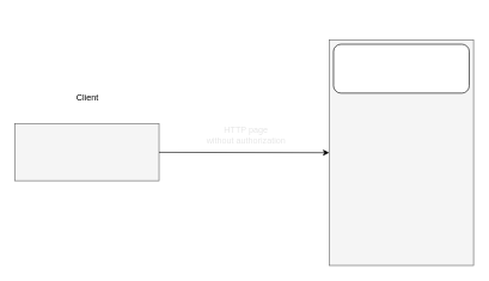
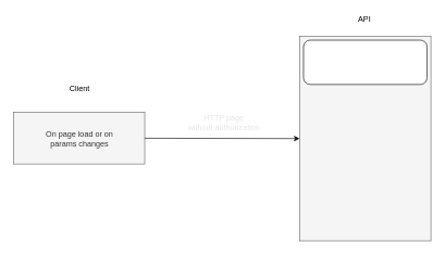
  <mxCell id="0" />
  <mxCell id="1" parent="0" />
  <mxCell id="2" value="" style="rounded=0;whiteSpace=wrap;html=1;fillColor=#f5f5f5;fontColor=#333333;strokeColor=#666666;" parent="1" vertex="1"><mxGeometry x="20" y="172" width="201" height="79" as="geometry" /></mxCell>
  <mxCell id="3" value="Client" style="text;html=1;align=center;verticalAlign=middle;resizable=0;points=[];autosize=1;strokeColor=none;fillColor=none;" parent="1" vertex="1"><mxGeometry x="100" y="127" width="41" height="18" as="geometry" /></mxCell>
+ <mxCell id="4" value="&lt;font color=&quot;#333333&quot;&gt;On page load or on&lt;br&gt;params changes&lt;/font&gt;" style="text;html=1;align=center;verticalAlign=middle;resizable=0;points=[];autosize=1;strokeColor=none;fillColor=none;" vertex="1" parent="1"><mxGeometry x="64.5" y="195.5" width="113" height="32" as="geometry" /></mxCell>
  <mxCell id="5" value="" style="endArrow=classic;html=1;fontColor=#333333;exitX=1;exitY=0.5;exitDx=0;exitDy=0;entryX=0;entryY=0.5;entryDx=0;entryDy=0;" edge="1" parent="1" source="2" target="6"><mxGeometry width="50" height="50" relative="1" as="geometry"><mxPoint x="455" y="229" as="sourcePoint" /><mxPoint x="517" y="212" as="targetPoint" /></mxGeometry></mxCell>
  <mxCell id="6" value="" style="rounded=0;whiteSpace=wrap;html=1;fillColor=#f5f5f5;fontColor=#333333;strokeColor=#666666;" vertex="1" parent="1"><mxGeometry x="458" y="55" width="201" height="314" as="geometry" /></mxCell>
+ <mxCell id="7" value="API" style="text;html=1;align=center;verticalAlign=middle;resizable=0;points=[];autosize=1;strokeColor=none;fillColor=none;" vertex="1" parent="1"><mxGeometry x="542" y="20" width="29" height="18" as="geometry" /></mxCell>
  <mxCell id="8" value="&lt;font color=&quot;#e6e6e6&quot;&gt;HTTP page&lt;br&gt;without authorization&lt;br&gt;&lt;/font&gt;" style="text;html=1;align=center;verticalAlign=middle;resizable=0;points=[];autosize=1;strokeColor=none;fillColor=none;fontColor=#333333;" vertex="1" parent="1"><mxGeometry x="282" y="172" width="120" height="32" as="geometry" /></mxCell>
  <mxCell id="9" value="" style="rounded=1;whiteSpace=wrap;html=1;fontColor=#E6E6E6;" vertex="1" parent="1"><mxGeometry x="464" y="61" width="189" height="68" as="geometry" /></mxCell>
